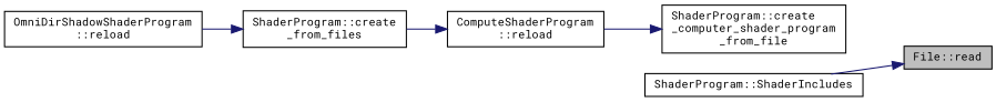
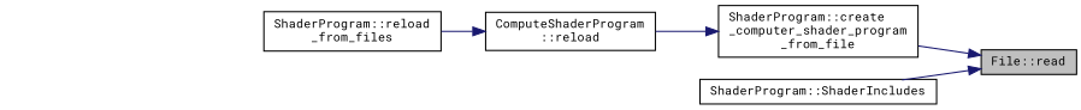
  digraph {
    fontname="Roboto Mono"
    rankdir=RL
    node [color=black fontname="Roboto Mono" fontsize=10 shape=record]
    edge [color=midnightblue dir=back fontname="Roboto Mono" fontsize=10 labelfontname=Helvetica labelfontsize=10 style=solid]
    n1 [fillcolor=grey75 fontcolor=black height=0.2 label="File::read" style=filled width=0.4]
    n2 [height=0.2 label="ShaderProgram::create\l_computer_shader_program\l_from_file" width=0.4]
    n3 [height=0.2 label="ShaderProgram::ShaderIncludes" width=0.4]
    n4 [height=0.2 label="ComputeShaderProgram\l::reload" width=0.4]
-   n5 [height=0.2 label="ShaderProgram::create\l_from_files" width=0.4]
-   n6 [height=0.2 label="OmniDirShadowShaderProgram\l::reload" width=0.4]
+   n5 [height=0.2 label="ShaderProgram::reload\l_from_files" width=0.4]
+   n1 -> n2
    n1 -> n3
    n2 -> n4
    n4 -> n5
-   n5 -> n6
  }
